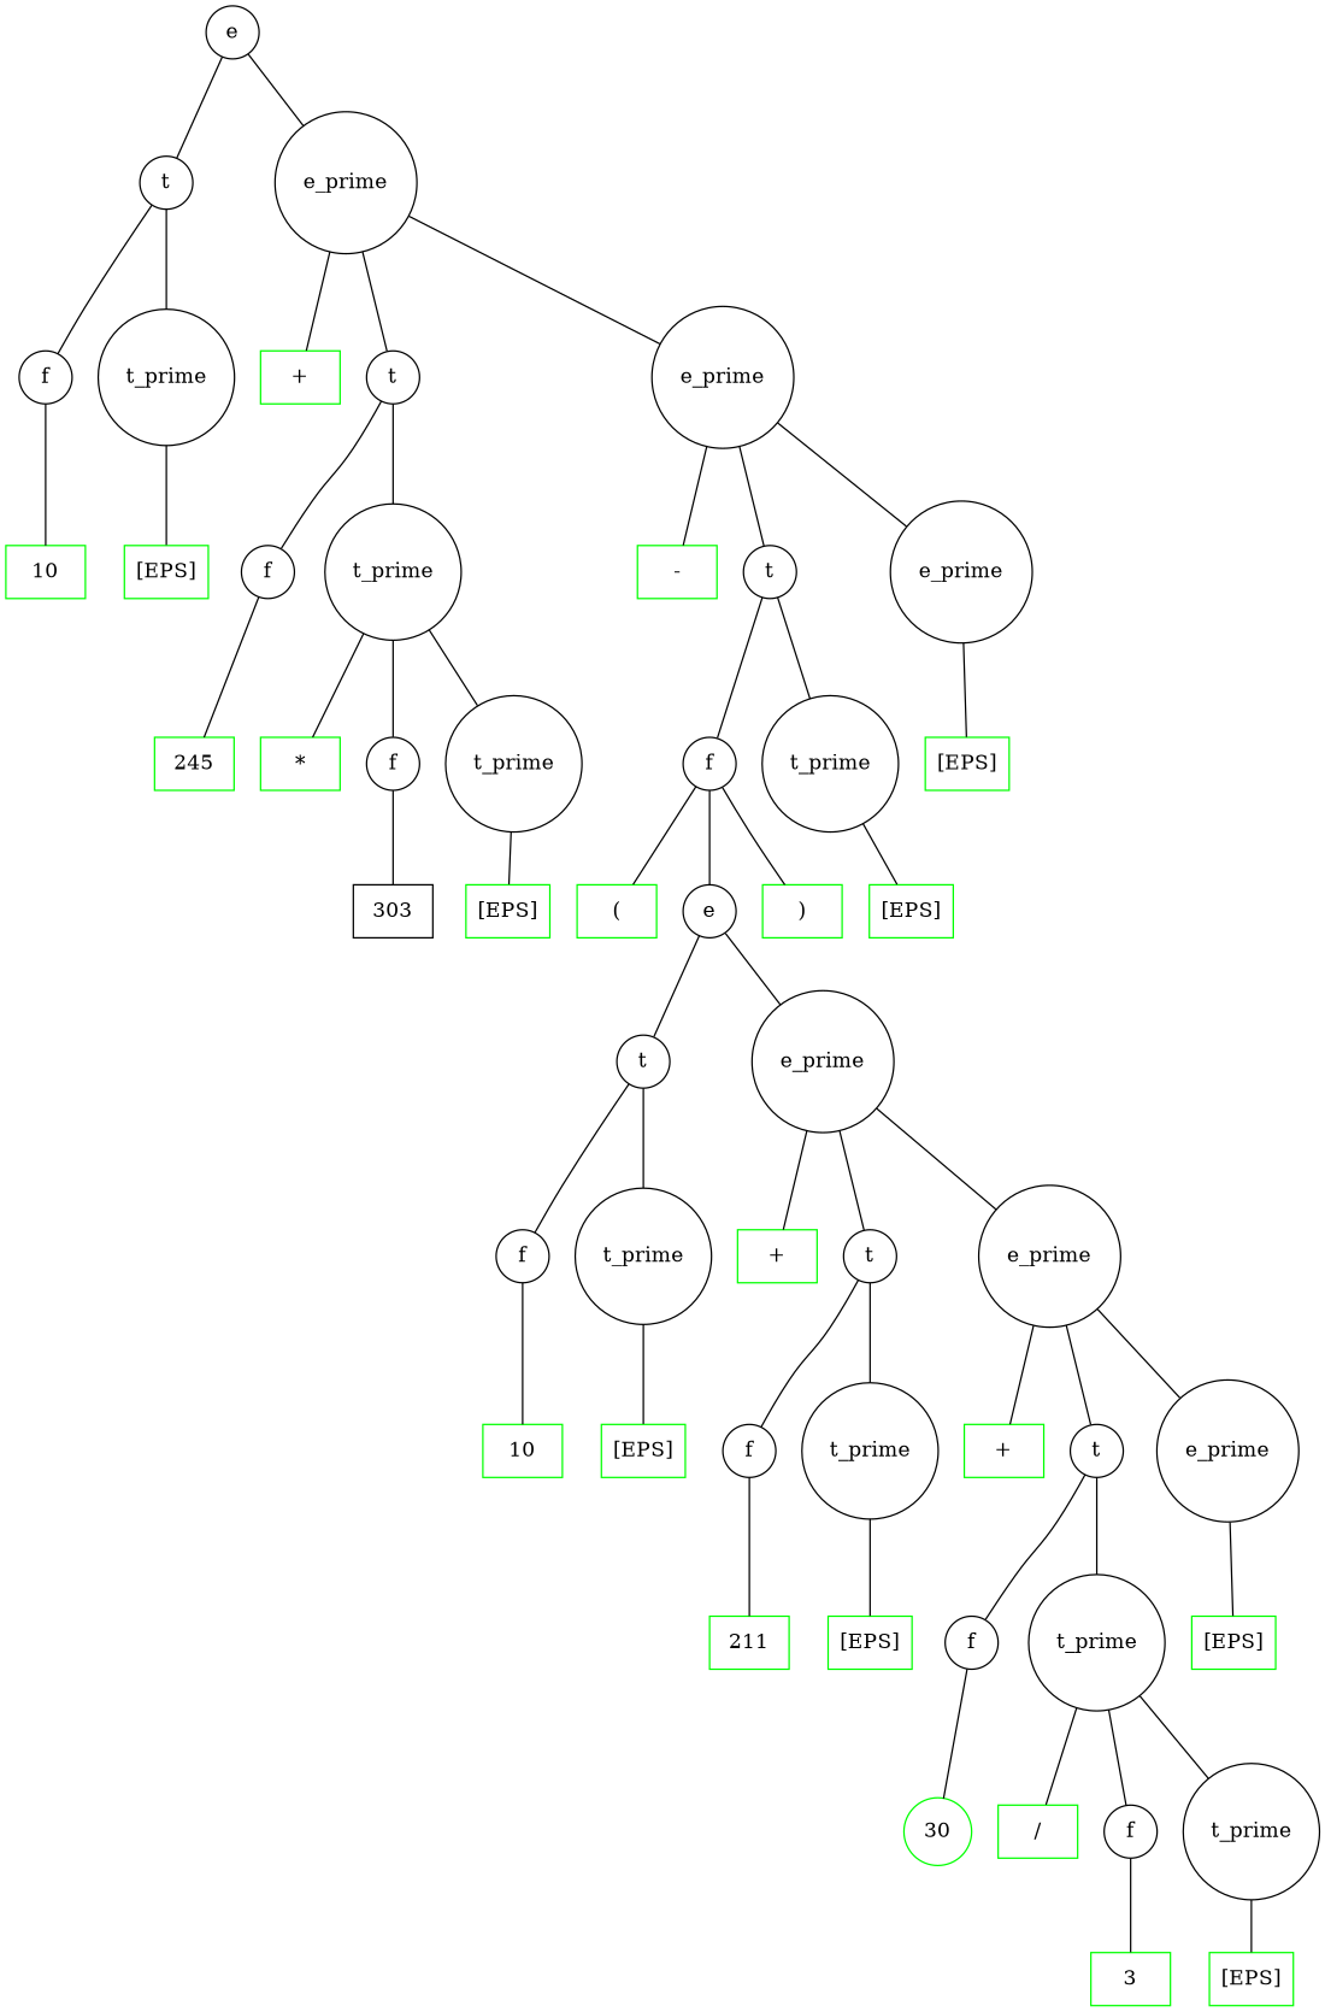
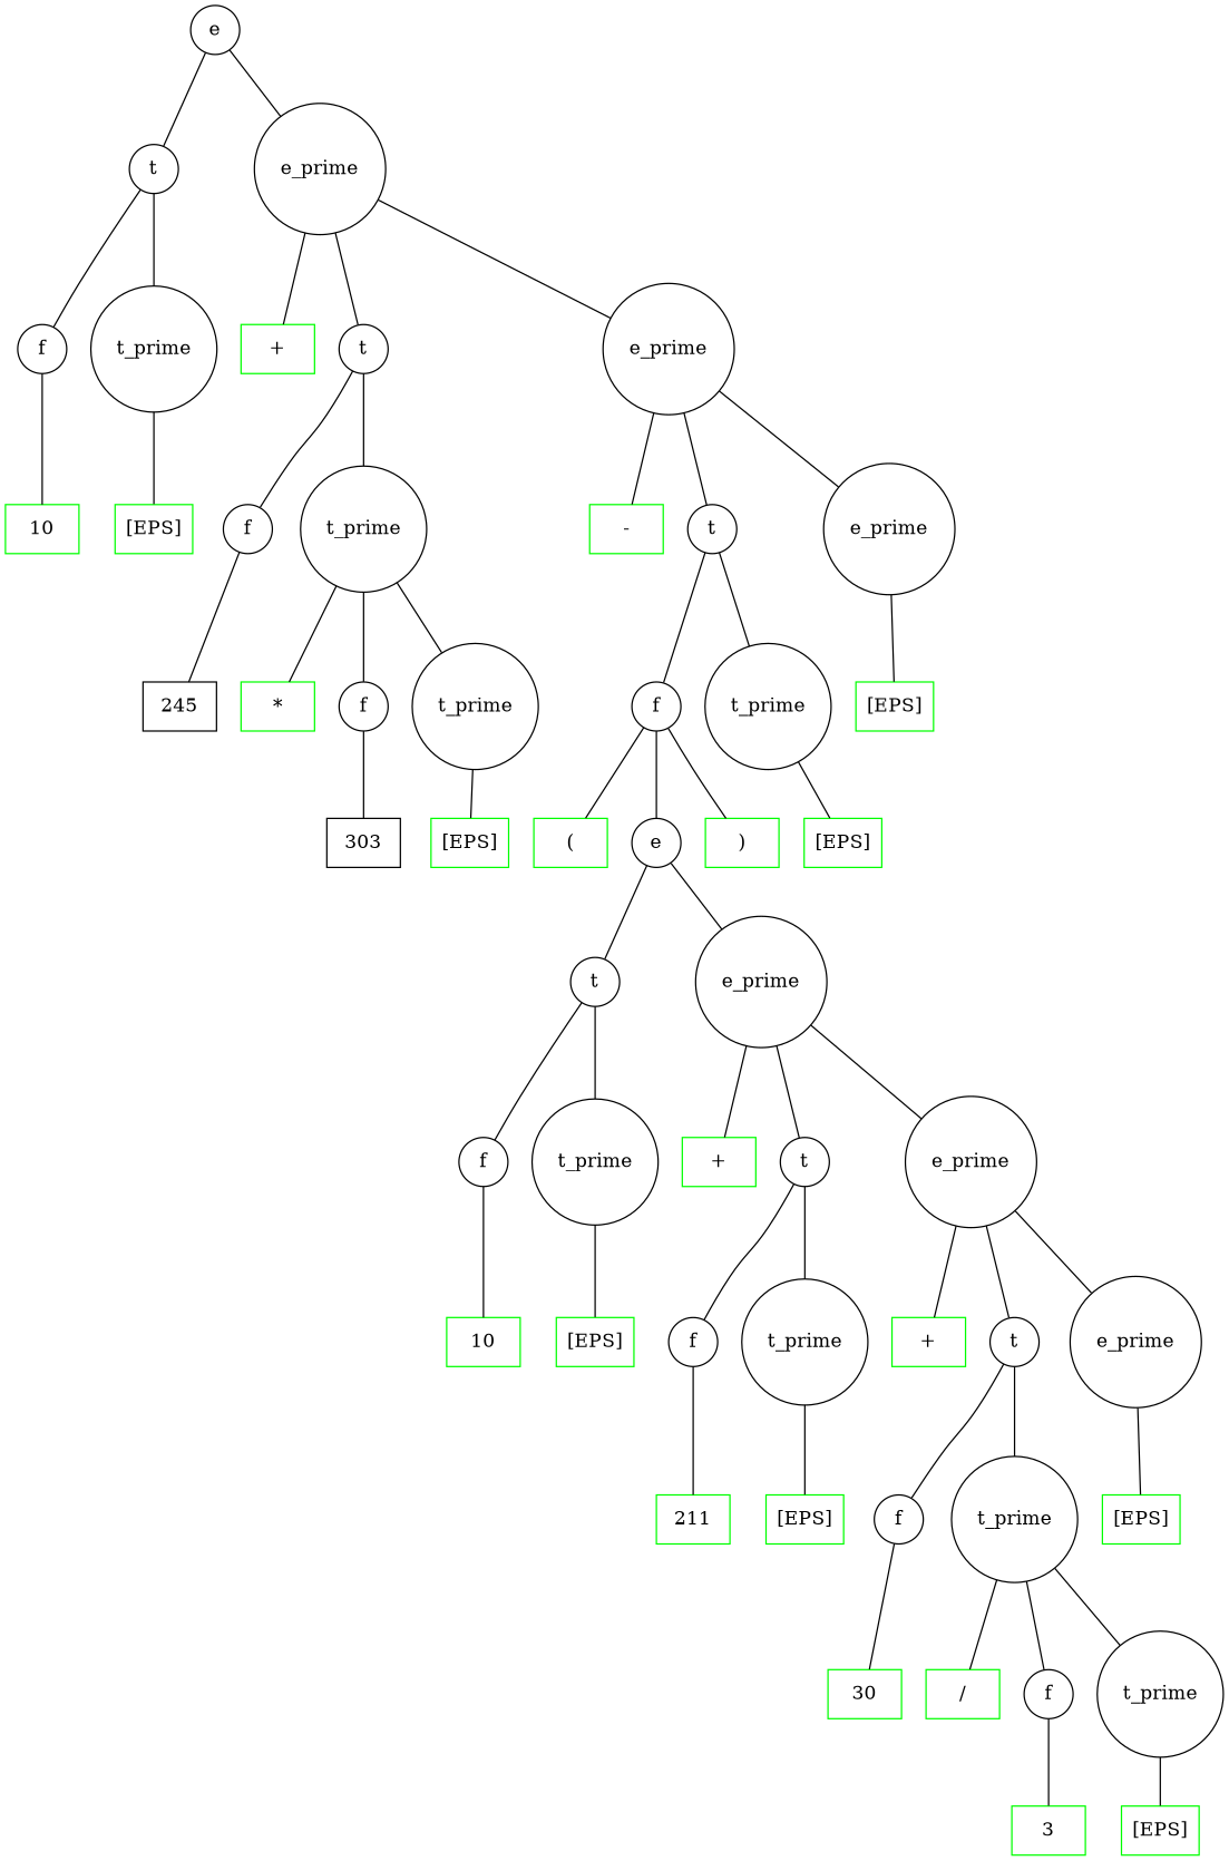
  strict graph {
    node [shape=circle]
    n1 [label=e]
    n2 [label=t]
    n3 [label=e_prime]
    n4 [label=f]
    n5 [label=t_prime]
    n6 [color=green label="+" shape=box]
    n7 [label=t]
    n8 [label=e_prime]
    n9 [color=green label=10 shape=box]
    n10 [color=green label="[EPS]" shape=box]
    n11 [label=f]
    n12 [label=t_prime]
    n13 [color=green label="-" shape=box]
    n14 [label=t]
    n15 [label=e_prime]
-   n16 [color=green label=245 shape=box]
+   n16 [color=black label=245 shape=box]
    n17 [color=green label="*" shape=box]
    n18 [label=f]
    n19 [label=t_prime]
    n20 [color=black label=303 shape=box]
    n21 [color=green label="[EPS]" shape=box]
    n22 [label=f]
    n23 [label=t_prime]
    n24 [color=green label="[EPS]" shape=box]
    n25 [color=green label="(" shape=box]
    n26 [label=e]
    n27 [color=green label=")" shape=box]
    n28 [color=green label="[EPS]" shape=box]
    n29 [label=t]
    n30 [label=e_prime]
    n31 [label=f]
    n32 [label=t_prime]
    n33 [color=green label="+" shape=box]
    n34 [label=t]
    n35 [label=e_prime]
    n36 [color=green label=10 shape=box]
    n37 [color=green label="[EPS]" shape=box]
    n38 [label=f]
    n39 [label=t_prime]
    n40 [color=green label="+" shape=box]
    n41 [label=t]
    n42 [label=e_prime]
    n43 [color=green label=211 shape=box]
    n44 [color=green label="[EPS]" shape=box]
    n45 [label=f]
    n46 [label=t_prime]
    n47 [color=green label="[EPS]" shape=box]
-   n48 [color=green label=30]
+   n48 [color=green label=30 shape=box]
    n49 [color=green label="/" shape=box]
    n50 [label=f]
    n51 [label=t_prime]
    n52 [color=green label=3 shape=box]
    n53 [color=green label="[EPS]" shape=box]
    n1 -- n2
    n1 -- n3
    n2 -- n4
    n2 -- n5
    n3 -- n6
    n3 -- n7
    n3 -- n8
    n4 -- n9
    n5 -- n10
    n7 -- n11
    n7 -- n12
    n8 -- n13
    n8 -- n14
    n8 -- n15
    n11 -- n16
    n12 -- n17
    n12 -- n18
    n12 -- n19
    n14 -- n22
    n14 -- n23
    n15 -- n24
    n18 -- n20
    n19 -- n21
    n22 -- n25
    n22 -- n26
    n22 -- n27
    n23 -- n28
    n26 -- n29
    n26 -- n30
    n29 -- n31
    n29 -- n32
    n30 -- n33
    n30 -- n34
    n30 -- n35
    n31 -- n36
    n32 -- n37
    n34 -- n38
    n34 -- n39
    n35 -- n40
    n35 -- n41
    n35 -- n42
    n38 -- n43
    n39 -- n44
    n41 -- n45
    n41 -- n46
    n42 -- n47
    n45 -- n48
    n46 -- n49
    n46 -- n50
    n46 -- n51
    n50 -- n52
    n51 -- n53
  }
